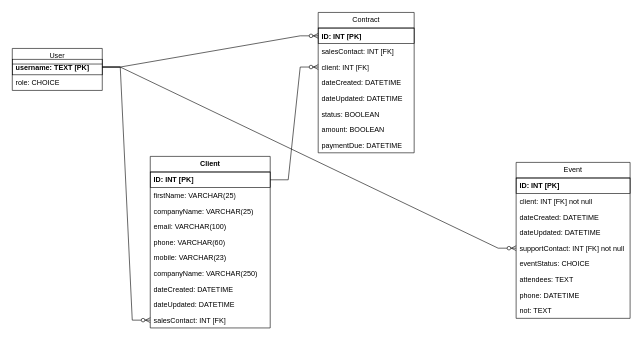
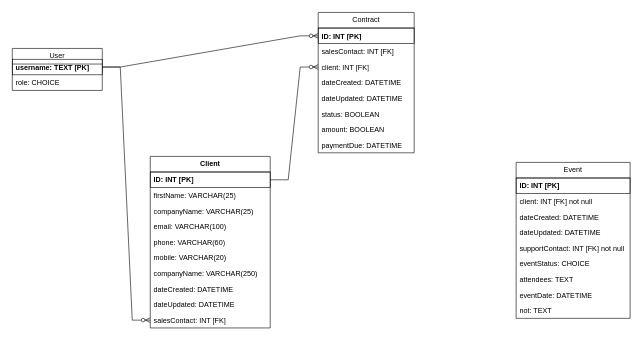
  <mxCell id="0" />
  <mxCell id="1" parent="0" />
  <mxCell id="2" value="User" style="swimlane;fontStyle=0;childLayout=stackLayout;horizontal=1;startSize=26;fillColor=none;horizontalStack=0;resizeParent=1;resizeParentMax=0;resizeLast=0;collapsible=1;marginBottom=0;whiteSpace=wrap;html=1;" vertex="1" parent="1"><mxGeometry x="20" y="80" width="150" height="70" as="geometry" /></mxCell>
  <mxCell id="3" value="&lt;b&gt;username: TEXT [PK]&lt;/b&gt;" style="text;strokeColor=default;fillColor=none;align=left;verticalAlign=top;spacingLeft=4;spacingRight=4;overflow=hidden;rotatable=0;points=[[0,0.5],[1,0.5]];portConstraint=eastwest;whiteSpace=wrap;html=1;" vertex="1" parent="2"><mxGeometry y="18" width="150" height="26" as="geometry" /></mxCell>
  <mxCell id="4" value="role: CHOICE" style="text;strokeColor=none;fillColor=none;align=left;verticalAlign=top;spacingLeft=4;spacingRight=4;overflow=hidden;rotatable=0;points=[[0,0.5],[1,0.5]];portConstraint=eastwest;whiteSpace=wrap;html=1;" vertex="1" parent="2"><mxGeometry y="44" width="150" height="26" as="geometry" /></mxCell>
  <mxCell id="5" value="Event" style="swimlane;fontStyle=0;childLayout=stackLayout;horizontal=1;startSize=26;fillColor=none;horizontalStack=0;resizeParent=1;resizeParentMax=0;resizeLast=0;collapsible=1;marginBottom=0;whiteSpace=wrap;html=1;" vertex="1" parent="1"><mxGeometry x="860" y="270" width="190" height="260" as="geometry" /></mxCell>
  <mxCell id="6" value="&lt;b&gt;ID: INT [PK]&lt;/b&gt;" style="text;strokeColor=default;fillColor=none;align=left;verticalAlign=top;spacingLeft=4;spacingRight=4;overflow=hidden;rotatable=0;points=[[0,0.5],[1,0.5]];portConstraint=eastwest;whiteSpace=wrap;html=1;" vertex="1" parent="5"><mxGeometry y="26" width="190" height="26" as="geometry" /></mxCell>
  <mxCell id="7" value="client: INT [FK] not null" style="text;strokeColor=none;fillColor=none;align=left;verticalAlign=top;spacingLeft=4;spacingRight=4;overflow=hidden;rotatable=0;points=[[0,0.5],[1,0.5]];portConstraint=eastwest;whiteSpace=wrap;html=1;" vertex="1" parent="5"><mxGeometry y="52" width="190" height="26" as="geometry" /></mxCell>
  <mxCell id="8" value="dateCreated: DATETIME" style="text;strokeColor=none;fillColor=none;align=left;verticalAlign=top;spacingLeft=4;spacingRight=4;overflow=hidden;rotatable=0;points=[[0,0.5],[1,0.5]];portConstraint=eastwest;whiteSpace=wrap;html=1;" vertex="1" parent="5"><mxGeometry y="78" width="190" height="26" as="geometry" /></mxCell>
  <mxCell id="9" value="dateUpdated: DATETIME" style="text;strokeColor=none;fillColor=none;align=left;verticalAlign=top;spacingLeft=4;spacingRight=4;overflow=hidden;rotatable=0;points=[[0,0.5],[1,0.5]];portConstraint=eastwest;whiteSpace=wrap;html=1;" vertex="1" parent="5"><mxGeometry y="104" width="190" height="26" as="geometry" /></mxCell>
  <mxCell id="10" value="supportContact: INT [FK] not null" style="text;strokeColor=none;fillColor=none;align=left;verticalAlign=top;spacingLeft=4;spacingRight=4;overflow=hidden;rotatable=0;points=[[0,0.5],[1,0.5]];portConstraint=eastwest;whiteSpace=wrap;html=1;" vertex="1" parent="5"><mxGeometry y="130" width="190" height="26" as="geometry" /></mxCell>
  <mxCell id="11" value="eventStatus: CHOICE" style="text;strokeColor=none;fillColor=none;align=left;verticalAlign=top;spacingLeft=4;spacingRight=4;overflow=hidden;rotatable=0;points=[[0,0.5],[1,0.5]];portConstraint=eastwest;whiteSpace=wrap;html=1;" vertex="1" parent="5"><mxGeometry y="156" width="190" height="26" as="geometry" /></mxCell>
  <mxCell id="12" value="attendees: TEXT" style="text;strokeColor=none;fillColor=none;align=left;verticalAlign=top;spacingLeft=4;spacingRight=4;overflow=hidden;rotatable=0;points=[[0,0.5],[1,0.5]];portConstraint=eastwest;whiteSpace=wrap;html=1;" vertex="1" parent="5"><mxGeometry y="182" width="190" height="26" as="geometry" /></mxCell>
- <mxCell id="13" value="phone: DATETIME" style="text;strokeColor=none;fillColor=none;align=left;verticalAlign=top;spacingLeft=4;spacingRight=4;overflow=hidden;rotatable=0;points=[[0,0.5],[1,0.5]];portConstraint=eastwest;whiteSpace=wrap;html=1;" vertex="1" parent="5"><mxGeometry y="208" width="190" height="26" as="geometry" /></mxCell>
+ <mxCell id="13" value="eventDate: DATETIME" style="text;strokeColor=none;fillColor=none;align=left;verticalAlign=top;spacingLeft=4;spacingRight=4;overflow=hidden;rotatable=0;points=[[0,0.5],[1,0.5]];portConstraint=eastwest;whiteSpace=wrap;html=1;" vertex="1" parent="5"><mxGeometry y="208" width="190" height="26" as="geometry" /></mxCell>
  <mxCell id="14" value="not: TEXT" style="text;strokeColor=none;fillColor=none;align=left;verticalAlign=top;spacingLeft=4;spacingRight=4;overflow=hidden;rotatable=0;points=[[0,0.5],[1,0.5]];portConstraint=eastwest;whiteSpace=wrap;html=1;" vertex="1" parent="5"><mxGeometry y="234" width="190" height="26" as="geometry" /></mxCell>
  <mxCell id="15" value="Contract" style="swimlane;fontStyle=0;childLayout=stackLayout;horizontal=1;startSize=26;fillColor=none;horizontalStack=0;resizeParent=1;resizeParentMax=0;resizeLast=0;collapsible=1;marginBottom=0;whiteSpace=wrap;html=1;" vertex="1" parent="1"><mxGeometry x="530" y="20" width="160" height="234" as="geometry" /></mxCell>
  <mxCell id="16" value="&lt;b&gt;ID: INT [PK]&lt;/b&gt;" style="text;strokeColor=default;fillColor=none;align=left;verticalAlign=top;spacingLeft=4;spacingRight=4;overflow=hidden;rotatable=0;points=[[0,0.5],[1,0.5]];portConstraint=eastwest;whiteSpace=wrap;html=1;" vertex="1" parent="15"><mxGeometry y="26" width="160" height="26" as="geometry" /></mxCell>
  <mxCell id="17" value="salesContact: INT [FK]" style="text;strokeColor=none;fillColor=none;align=left;verticalAlign=top;spacingLeft=4;spacingRight=4;overflow=hidden;rotatable=0;points=[[0,0.5],[1,0.5]];portConstraint=eastwest;whiteSpace=wrap;html=1;" vertex="1" parent="15"><mxGeometry y="52" width="160" height="26" as="geometry" /></mxCell>
  <mxCell id="18" value="client: INT [FK]" style="text;strokeColor=none;fillColor=none;align=left;verticalAlign=top;spacingLeft=4;spacingRight=4;overflow=hidden;rotatable=0;points=[[0,0.5],[1,0.5]];portConstraint=eastwest;whiteSpace=wrap;html=1;" vertex="1" parent="15"><mxGeometry y="78" width="160" height="26" as="geometry" /></mxCell>
  <mxCell id="19" value="dateCreated: DATETIME" style="text;strokeColor=none;fillColor=none;align=left;verticalAlign=top;spacingLeft=4;spacingRight=4;overflow=hidden;rotatable=0;points=[[0,0.5],[1,0.5]];portConstraint=eastwest;whiteSpace=wrap;html=1;" vertex="1" parent="15"><mxGeometry y="104" width="160" height="26" as="geometry" /></mxCell>
  <mxCell id="20" value="dateUpdated: DATETIME" style="text;strokeColor=none;fillColor=none;align=left;verticalAlign=top;spacingLeft=4;spacingRight=4;overflow=hidden;rotatable=0;points=[[0,0.5],[1,0.5]];portConstraint=eastwest;whiteSpace=wrap;html=1;" vertex="1" parent="15"><mxGeometry y="130" width="160" height="26" as="geometry" /></mxCell>
  <mxCell id="21" value="status: BOOLEAN" style="text;strokeColor=none;fillColor=none;align=left;verticalAlign=top;spacingLeft=4;spacingRight=4;overflow=hidden;rotatable=0;points=[[0,0.5],[1,0.5]];portConstraint=eastwest;whiteSpace=wrap;html=1;" vertex="1" parent="15"><mxGeometry y="156" width="160" height="26" as="geometry" /></mxCell>
  <mxCell id="22" value="amount: BOOLEAN" style="text;strokeColor=none;fillColor=none;align=left;verticalAlign=top;spacingLeft=4;spacingRight=4;overflow=hidden;rotatable=0;points=[[0,0.5],[1,0.5]];portConstraint=eastwest;whiteSpace=wrap;html=1;" vertex="1" parent="15"><mxGeometry y="182" width="160" height="26" as="geometry" /></mxCell>
  <mxCell id="23" value="paymentDue: DATETIME" style="text;strokeColor=none;fillColor=none;align=left;verticalAlign=top;spacingLeft=4;spacingRight=4;overflow=hidden;rotatable=0;points=[[0,0.5],[1,0.5]];portConstraint=eastwest;whiteSpace=wrap;html=1;" vertex="1" parent="15"><mxGeometry y="208" width="160" height="26" as="geometry" /></mxCell>
  <mxCell id="24" value="&lt;b&gt;Client&lt;/b&gt;" style="swimlane;fontStyle=0;childLayout=stackLayout;horizontal=1;startSize=26;fillColor=none;horizontalStack=0;resizeParent=1;resizeParentMax=0;resizeLast=0;collapsible=1;marginBottom=0;whiteSpace=wrap;html=1;movable=1;resizable=1;rotatable=1;deletable=1;editable=1;locked=0;connectable=1;" vertex="1" parent="1"><mxGeometry x="250" y="260" width="200" height="286" as="geometry"><mxRectangle x="460" y="60" width="70" height="30" as="alternateBounds" /></mxGeometry></mxCell>
  <mxCell id="25" value="&lt;b&gt;ID: INT [PK]&lt;/b&gt;" style="text;strokeColor=default;fillColor=none;align=left;verticalAlign=top;spacingLeft=4;spacingRight=4;overflow=hidden;rotatable=0;points=[[0,0.5],[1,0.5]];portConstraint=eastwest;whiteSpace=wrap;html=1;" vertex="1" parent="24"><mxGeometry y="26" width="200" height="26" as="geometry" /></mxCell>
  <mxCell id="26" value="firstName: VARCHAR(25)" style="text;strokeColor=none;fillColor=none;align=left;verticalAlign=top;spacingLeft=4;spacingRight=4;overflow=hidden;rotatable=0;points=[[0,0.5],[1,0.5]];portConstraint=eastwest;whiteSpace=wrap;html=1;" vertex="1" parent="24"><mxGeometry y="52" width="200" height="26" as="geometry" /></mxCell>
  <mxCell id="27" value="&lt;div&gt;companyName: VARCHAR(25)&lt;/div&gt;" style="text;strokeColor=none;fillColor=none;align=left;verticalAlign=top;spacingLeft=4;spacingRight=4;overflow=hidden;rotatable=0;points=[[0,0.5],[1,0.5]];portConstraint=eastwest;whiteSpace=wrap;html=1;" vertex="1" parent="24"><mxGeometry y="78" width="200" height="26" as="geometry" /></mxCell>
  <mxCell id="28" value="email: VARCHAR(100)" style="text;strokeColor=none;fillColor=none;align=left;verticalAlign=top;spacingLeft=4;spacingRight=4;overflow=hidden;rotatable=0;points=[[0,0.5],[1,0.5]];portConstraint=eastwest;whiteSpace=wrap;html=1;" vertex="1" parent="24"><mxGeometry y="104" width="200" height="26" as="geometry" /></mxCell>
  <mxCell id="29" value="phone: VARCHAR(60)" style="text;strokeColor=none;fillColor=none;align=left;verticalAlign=top;spacingLeft=4;spacingRight=4;overflow=hidden;rotatable=0;points=[[0,0.5],[1,0.5]];portConstraint=eastwest;whiteSpace=wrap;html=1;" vertex="1" parent="24"><mxGeometry y="130" width="200" height="26" as="geometry" /></mxCell>
- <mxCell id="30" value="mobile: VARCHAR(23)" style="text;strokeColor=none;fillColor=none;align=left;verticalAlign=top;spacingLeft=4;spacingRight=4;overflow=hidden;rotatable=0;points=[[0,0.5],[1,0.5]];portConstraint=eastwest;whiteSpace=wrap;html=1;" vertex="1" parent="24"><mxGeometry y="156" width="200" height="26" as="geometry" /></mxCell>
+ <mxCell id="30" value="mobile: VARCHAR(20)" style="text;strokeColor=none;fillColor=none;align=left;verticalAlign=top;spacingLeft=4;spacingRight=4;overflow=hidden;rotatable=0;points=[[0,0.5],[1,0.5]];portConstraint=eastwest;whiteSpace=wrap;html=1;" vertex="1" parent="24"><mxGeometry y="156" width="200" height="26" as="geometry" /></mxCell>
  <mxCell id="31" value="companyName: VARCHAR(250)" style="text;strokeColor=none;fillColor=none;align=left;verticalAlign=top;spacingLeft=4;spacingRight=4;overflow=hidden;rotatable=0;points=[[0,0.5],[1,0.5]];portConstraint=eastwest;whiteSpace=wrap;html=1;" vertex="1" parent="24"><mxGeometry y="182" width="200" height="26" as="geometry" /></mxCell>
  <mxCell id="32" value="dateCreated: DATETIME" style="text;strokeColor=none;fillColor=none;align=left;verticalAlign=top;spacingLeft=4;spacingRight=4;overflow=hidden;rotatable=0;points=[[0,0.5],[1,0.5]];portConstraint=eastwest;whiteSpace=wrap;html=1;" vertex="1" parent="24"><mxGeometry y="208" width="200" height="26" as="geometry" /></mxCell>
  <mxCell id="33" value="dateUpdated: DATETIME" style="text;strokeColor=none;fillColor=none;align=left;verticalAlign=top;spacingLeft=4;spacingRight=4;overflow=hidden;rotatable=0;points=[[0,0.5],[1,0.5]];portConstraint=eastwest;whiteSpace=wrap;html=1;" vertex="1" parent="24"><mxGeometry y="234" width="200" height="26" as="geometry" /></mxCell>
  <mxCell id="34" value="salesContact: INT [FK]" style="text;strokeColor=none;fillColor=none;align=left;verticalAlign=top;spacingLeft=4;spacingRight=4;overflow=hidden;rotatable=0;points=[[0,0.5],[1,0.5]];portConstraint=eastwest;whiteSpace=wrap;html=1;" vertex="1" parent="24"><mxGeometry y="260" width="200" height="26" as="geometry" /></mxCell>
  <mxCell id="35" value="" style="edgeStyle=entityRelationEdgeStyle;fontSize=12;html=1;endArrow=ERzeroToMany;endFill=1;rounded=0;entryX=0;entryY=0.5;entryDx=0;entryDy=0;exitX=1;exitY=0.5;exitDx=0;exitDy=0;" edge="1" parent="1" source="3" target="16"><mxGeometry width="100" height="100" relative="1" as="geometry"><mxPoint x="310" y="150" as="sourcePoint" /><mxPoint x="410" y="50" as="targetPoint" /></mxGeometry></mxCell>
  <mxCell id="36" value="" style="edgeStyle=entityRelationEdgeStyle;fontSize=12;html=1;endArrow=ERzeroToMany;endFill=1;rounded=0;exitX=1;exitY=0.5;exitDx=0;exitDy=0;entryX=0;entryY=0.5;entryDx=0;entryDy=0;" edge="1" parent="1" source="3" target="34"><mxGeometry width="100" height="100" relative="1" as="geometry"><mxPoint x="180" y="121" as="sourcePoint" /><mxPoint x="210" y="470" as="targetPoint" /></mxGeometry></mxCell>
  <mxCell id="37" value="" style="edgeStyle=entityRelationEdgeStyle;fontSize=12;html=1;endArrow=ERzeroToMany;endFill=1;rounded=0;entryX=0;entryY=0.5;entryDx=0;entryDy=0;" edge="1" parent="1" source="25" target="18"><mxGeometry width="100" height="100" relative="1" as="geometry"><mxPoint x="180" y="121" as="sourcePoint" /><mxPoint x="540" y="69" as="targetPoint" /></mxGeometry></mxCell>
- <mxCell id="38" value="" style="edgeStyle=entityRelationEdgeStyle;fontSize=12;html=1;endArrow=ERzeroToMany;endFill=1;rounded=0;exitX=1;exitY=0.5;exitDx=0;exitDy=0;" edge="1" parent="1" source="3" target="10"><mxGeometry width="100" height="100" relative="1" as="geometry"><mxPoint x="700" y="121" as="sourcePoint" /><mxPoint x="860" y="105" as="targetPoint" /></mxGeometry></mxCell>
